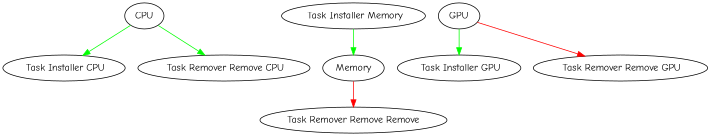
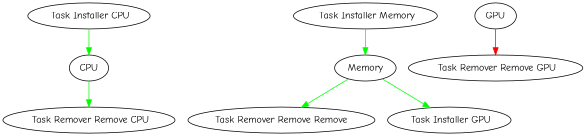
  digraph {
    fontname="Comic Neue"
    node [fontname="Comic Neue"]
    edge [color=green fontname="Comic Neue"]
    CPU
    " Task Installer CPU"
    " Task Remover Remove CPU"
    n4 [label="Task Remover Remove Remove"]
    Memory
    " Task Installer Memory"
    GPU
    " Task Installer GPU"
    " Task Remover Remove GPU"
-   CPU -> " Task Installer CPU"
+   " Task Installer CPU" -> CPU
    CPU -> " Task Remover Remove CPU"
-   Memory -> n4 [color=red]
+   Memory -> n4
    " Task Installer Memory" -> Memory
-   GPU -> " Task Installer GPU"
+   Memory -> " Task Installer GPU"
    GPU -> " Task Remover Remove GPU" [color=red]
  }
